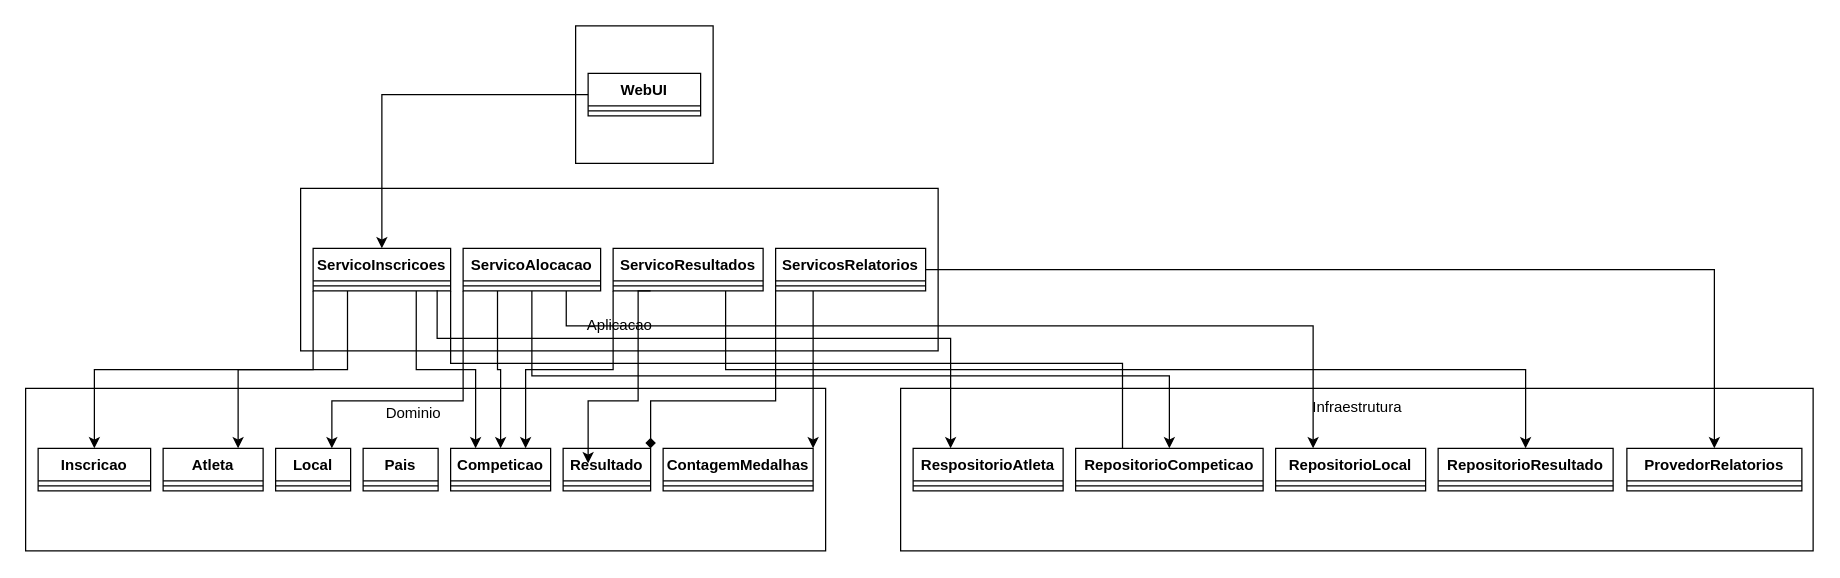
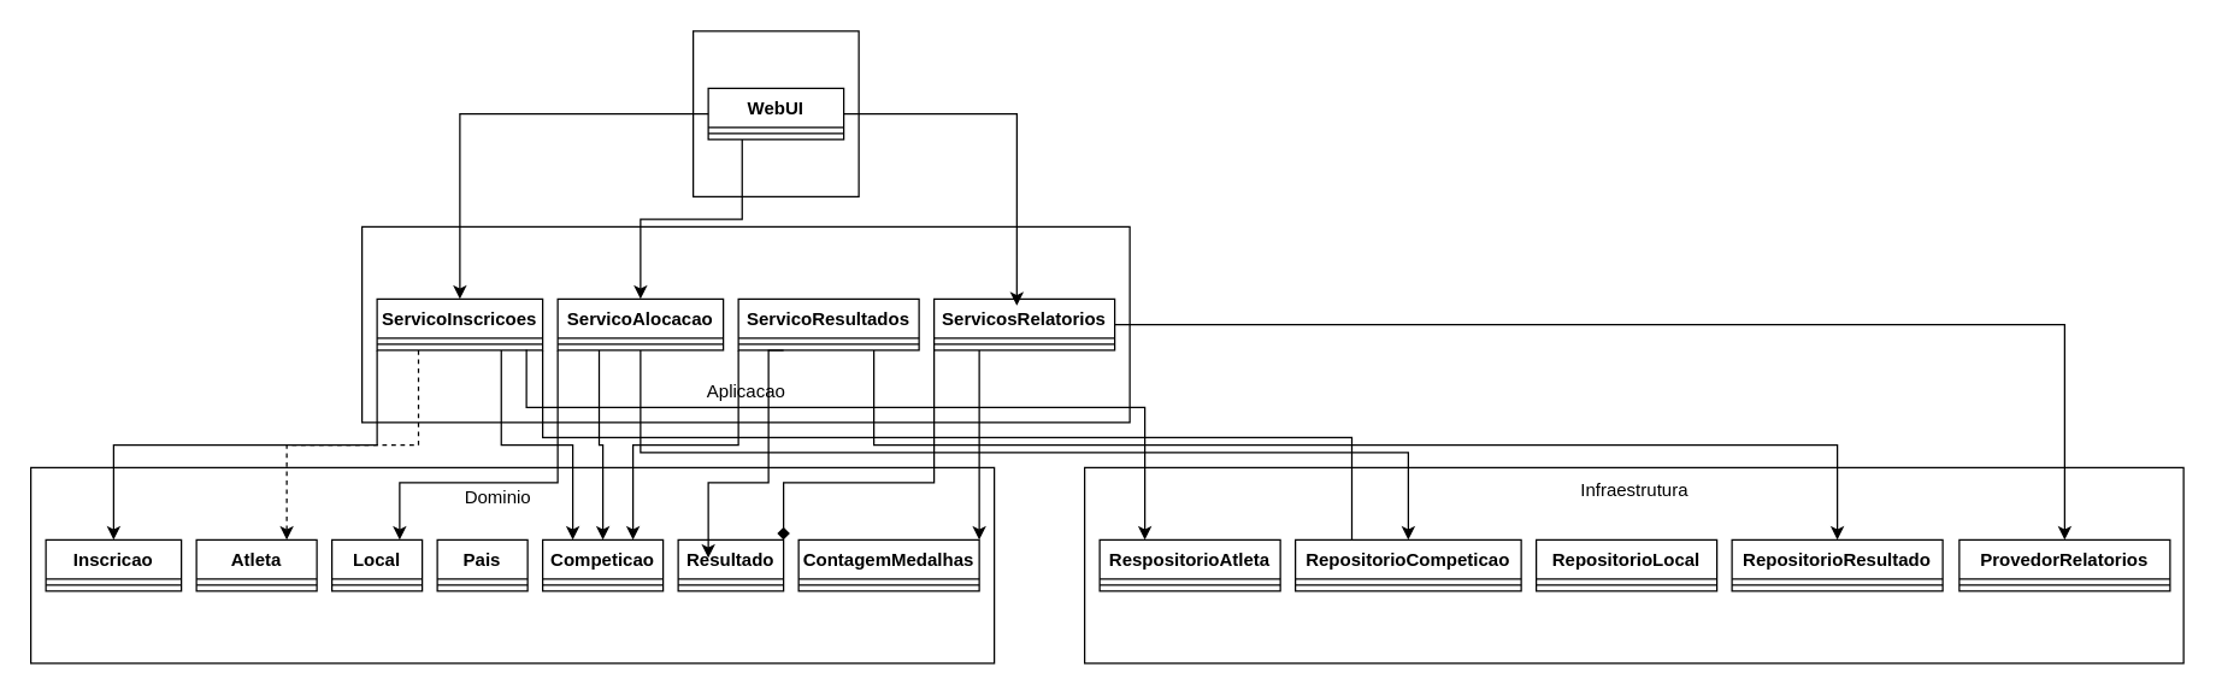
  <mxCell id="0" />
  <mxCell id="1" parent="0" />
  <mxCell id="2" value="" style="whiteSpace=wrap;html=1;aspect=fixed;" vertex="1" parent="1"><mxGeometry x="460" y="20" width="110" height="110" as="geometry" /></mxCell>
  <mxCell id="3" value="WebUI" style="swimlane;fontStyle=1;align=center;verticalAlign=top;childLayout=stackLayout;horizontal=1;startSize=26;horizontalStack=0;resizeParent=1;resizeParentMax=0;resizeLast=0;collapsible=1;marginBottom=0;whiteSpace=wrap;html=1;" vertex="1" parent="1"><mxGeometry x="470" y="58" width="90" height="34" as="geometry" /></mxCell>
  <mxCell id="4" value="" style="line;strokeWidth=1;fillColor=none;align=left;verticalAlign=middle;spacingTop=-1;spacingLeft=3;spacingRight=3;rotatable=0;labelPosition=right;points=[];portConstraint=eastwest;strokeColor=inherit;" vertex="1" parent="3"><mxGeometry y="26" width="90" height="8" as="geometry" /></mxCell>
  <mxCell id="5" value="" style="rounded=0;whiteSpace=wrap;html=1;" vertex="1" parent="1"><mxGeometry x="240" y="150" width="510" height="130" as="geometry" /></mxCell>
  <mxCell id="6" value="ServicoInscricoes" style="swimlane;fontStyle=1;align=center;verticalAlign=top;childLayout=stackLayout;horizontal=1;startSize=26;horizontalStack=0;resizeParent=1;resizeParentMax=0;resizeLast=0;collapsible=1;marginBottom=0;whiteSpace=wrap;html=1;" vertex="1" parent="1"><mxGeometry x="250" y="198" width="110" height="34" as="geometry"><mxRectangle x="80" y="328" width="130" height="30" as="alternateBounds" /></mxGeometry></mxCell>
  <mxCell id="7" value="" style="line;strokeWidth=1;fillColor=none;align=left;verticalAlign=middle;spacingTop=-1;spacingLeft=3;spacingRight=3;rotatable=0;labelPosition=right;points=[];portConstraint=eastwest;strokeColor=inherit;" vertex="1" parent="6"><mxGeometry y="26" width="110" height="8" as="geometry" /></mxCell>
  <mxCell id="8" value="Aplicacao" style="text;html=1;align=center;verticalAlign=middle;resizable=0;points=[];autosize=1;strokeColor=none;fillColor=none;" vertex="1" parent="1"><mxGeometry x="455" y="245" width="80" height="30" as="geometry" /></mxCell>
  <mxCell id="9" value="ServicoAlocacao" style="swimlane;fontStyle=1;align=center;verticalAlign=top;childLayout=stackLayout;horizontal=1;startSize=26;horizontalStack=0;resizeParent=1;resizeParentMax=0;resizeLast=0;collapsible=1;marginBottom=0;whiteSpace=wrap;html=1;" vertex="1" parent="1"><mxGeometry x="370" y="198" width="110" height="34" as="geometry" /></mxCell>
  <mxCell id="10" value="" style="line;strokeWidth=1;fillColor=none;align=left;verticalAlign=middle;spacingTop=-1;spacingLeft=3;spacingRight=3;rotatable=0;labelPosition=right;points=[];portConstraint=eastwest;strokeColor=inherit;" vertex="1" parent="9"><mxGeometry y="26" width="110" height="8" as="geometry" /></mxCell>
  <mxCell id="11" value="ServicoResultados" style="swimlane;fontStyle=1;align=center;verticalAlign=top;childLayout=stackLayout;horizontal=1;startSize=26;horizontalStack=0;resizeParent=1;resizeParentMax=0;resizeLast=0;collapsible=1;marginBottom=0;whiteSpace=wrap;html=1;" vertex="1" parent="1"><mxGeometry x="490" y="198" width="120" height="34" as="geometry" /></mxCell>
  <mxCell id="12" value="" style="line;strokeWidth=1;fillColor=none;align=left;verticalAlign=middle;spacingTop=-1;spacingLeft=3;spacingRight=3;rotatable=0;labelPosition=right;points=[];portConstraint=eastwest;strokeColor=inherit;" vertex="1" parent="11"><mxGeometry y="26" width="120" height="8" as="geometry" /></mxCell>
  <mxCell id="13" value="ServicosRelatorios" style="swimlane;fontStyle=1;align=center;verticalAlign=top;childLayout=stackLayout;horizontal=1;startSize=26;horizontalStack=0;resizeParent=1;resizeParentMax=0;resizeLast=0;collapsible=1;marginBottom=0;whiteSpace=wrap;html=1;" vertex="1" parent="1"><mxGeometry x="620" y="198" width="120" height="34" as="geometry" /></mxCell>
  <mxCell id="14" value="" style="line;strokeWidth=1;fillColor=none;align=left;verticalAlign=middle;spacingTop=-1;spacingLeft=3;spacingRight=3;rotatable=0;labelPosition=right;points=[];portConstraint=eastwest;strokeColor=inherit;" vertex="1" parent="13"><mxGeometry y="26" width="120" height="8" as="geometry" /></mxCell>
  <mxCell id="15" value="" style="rounded=0;whiteSpace=wrap;html=1;" vertex="1" parent="1"><mxGeometry x="20" y="310" width="640" height="130" as="geometry" /></mxCell>
  <mxCell id="16" value="Inscricao" style="swimlane;fontStyle=1;align=center;verticalAlign=top;childLayout=stackLayout;horizontal=1;startSize=26;horizontalStack=0;resizeParent=1;resizeParentMax=0;resizeLast=0;collapsible=1;marginBottom=0;whiteSpace=wrap;html=1;" vertex="1" parent="1"><mxGeometry x="30" y="358" width="90" height="34" as="geometry"><mxRectangle x="80" y="328" width="130" height="30" as="alternateBounds" /></mxGeometry></mxCell>
  <mxCell id="17" value="" style="line;strokeWidth=1;fillColor=none;align=left;verticalAlign=middle;spacingTop=-1;spacingLeft=3;spacingRight=3;rotatable=0;labelPosition=right;points=[];portConstraint=eastwest;strokeColor=inherit;" vertex="1" parent="16"><mxGeometry y="26" width="90" height="8" as="geometry" /></mxCell>
  <mxCell id="18" value="Dominio" style="text;html=1;align=center;verticalAlign=middle;resizable=0;points=[];autosize=1;strokeColor=none;fillColor=none;" vertex="1" parent="1"><mxGeometry x="295" y="315" width="70" height="30" as="geometry" /></mxCell>
  <mxCell id="19" value="Atleta" style="swimlane;fontStyle=1;align=center;verticalAlign=top;childLayout=stackLayout;horizontal=1;startSize=26;horizontalStack=0;resizeParent=1;resizeParentMax=0;resizeLast=0;collapsible=1;marginBottom=0;whiteSpace=wrap;html=1;" vertex="1" parent="1"><mxGeometry y="358" width="80" height="34" as="geometry" x="130" /></mxCell>
  <mxCell id="20" value="" style="line;strokeWidth=1;fillColor=none;align=left;verticalAlign=middle;spacingTop=-1;spacingLeft=3;spacingRight=3;rotatable=0;labelPosition=right;points=[];portConstraint=eastwest;strokeColor=inherit;" vertex="1" parent="19"><mxGeometry y="26" width="80" height="8" as="geometry" /></mxCell>
  <mxCell id="21" value="Local" style="swimlane;fontStyle=1;align=center;verticalAlign=top;childLayout=stackLayout;horizontal=1;startSize=26;horizontalStack=0;resizeParent=1;resizeParentMax=0;resizeLast=0;collapsible=1;marginBottom=0;whiteSpace=wrap;html=1;" vertex="1" parent="1"><mxGeometry x="220" y="358" width="60" height="34" as="geometry" /></mxCell>
  <mxCell id="22" value="" style="line;strokeWidth=1;fillColor=none;align=left;verticalAlign=middle;spacingTop=-1;spacingLeft=3;spacingRight=3;rotatable=0;labelPosition=right;points=[];portConstraint=eastwest;strokeColor=inherit;" vertex="1" parent="21"><mxGeometry y="26" width="60" height="8" as="geometry" /></mxCell>
  <mxCell id="23" value="Pais" style="swimlane;fontStyle=1;align=center;verticalAlign=top;childLayout=stackLayout;horizontal=1;startSize=26;horizontalStack=0;resizeParent=1;resizeParentMax=0;resizeLast=0;collapsible=1;marginBottom=0;whiteSpace=wrap;html=1;" vertex="1" parent="1"><mxGeometry x="290" y="358" width="60" height="34" as="geometry" /></mxCell>
  <mxCell id="24" value="" style="line;strokeWidth=1;fillColor=none;align=left;verticalAlign=middle;spacingTop=-1;spacingLeft=3;spacingRight=3;rotatable=0;labelPosition=right;points=[];portConstraint=eastwest;strokeColor=inherit;" vertex="1" parent="23"><mxGeometry y="26" width="60" height="8" as="geometry" /></mxCell>
  <mxCell id="25" value="Competicao" style="swimlane;fontStyle=1;align=center;verticalAlign=top;childLayout=stackLayout;horizontal=1;startSize=26;horizontalStack=0;resizeParent=1;resizeParentMax=0;resizeLast=0;collapsible=1;marginBottom=0;whiteSpace=wrap;html=1;" vertex="1" parent="1"><mxGeometry x="360" y="358" width="80" height="34" as="geometry" /></mxCell>
  <mxCell id="26" value="" style="line;strokeWidth=1;fillColor=none;align=left;verticalAlign=middle;spacingTop=-1;spacingLeft=3;spacingRight=3;rotatable=0;labelPosition=right;points=[];portConstraint=eastwest;strokeColor=inherit;" vertex="1" parent="25"><mxGeometry y="26" width="80" height="8" as="geometry" /></mxCell>
  <mxCell id="27" value="Resultado" style="swimlane;fontStyle=1;align=center;verticalAlign=top;childLayout=stackLayout;horizontal=1;startSize=26;horizontalStack=0;resizeParent=1;resizeParentMax=0;resizeLast=0;collapsible=1;marginBottom=0;whiteSpace=wrap;html=1;" vertex="1" parent="1"><mxGeometry x="450" y="358" width="70" height="34" as="geometry" /></mxCell>
  <mxCell id="28" value="" style="line;strokeWidth=1;fillColor=none;align=left;verticalAlign=middle;spacingTop=-1;spacingLeft=3;spacingRight=3;rotatable=0;labelPosition=right;points=[];portConstraint=eastwest;strokeColor=inherit;" vertex="1" parent="27"><mxGeometry y="26" width="70" height="8" as="geometry" /></mxCell>
  <mxCell id="29" value="ContagemMedalhas" style="swimlane;fontStyle=1;align=center;verticalAlign=top;childLayout=stackLayout;horizontal=1;startSize=26;horizontalStack=0;resizeParent=1;resizeParentMax=0;resizeLast=0;collapsible=1;marginBottom=0;whiteSpace=wrap;html=1;" vertex="1" parent="1"><mxGeometry x="530" y="358" width="120" height="34" as="geometry" /></mxCell>
  <mxCell id="30" value="" style="line;strokeWidth=1;fillColor=none;align=left;verticalAlign=middle;spacingTop=-1;spacingLeft=3;spacingRight=3;rotatable=0;labelPosition=right;points=[];portConstraint=eastwest;strokeColor=inherit;" vertex="1" parent="29"><mxGeometry y="26" width="120" height="8" as="geometry" /></mxCell>
  <mxCell id="31" value="" style="rounded=0;whiteSpace=wrap;html=1;" vertex="1" parent="1"><mxGeometry x="720" y="310" width="730" height="130" as="geometry" /></mxCell>
  <mxCell id="32" value="RespositorioAtleta" style="swimlane;fontStyle=1;align=center;verticalAlign=top;childLayout=stackLayout;horizontal=1;startSize=26;horizontalStack=0;resizeParent=1;resizeParentMax=0;resizeLast=0;collapsible=1;marginBottom=0;whiteSpace=wrap;html=1;" vertex="1" parent="1"><mxGeometry x="730" y="358" width="120" height="34" as="geometry"><mxRectangle x="80" y="328" width="130" height="30" as="alternateBounds" /></mxGeometry></mxCell>
  <mxCell id="33" value="" style="line;strokeWidth=1;fillColor=none;align=left;verticalAlign=middle;spacingTop=-1;spacingLeft=3;spacingRight=3;rotatable=0;labelPosition=right;points=[];portConstraint=eastwest;strokeColor=inherit;" vertex="1" parent="32"><mxGeometry y="26" width="120" height="8" as="geometry" /></mxCell>
  <mxCell id="34" value="Infraestrutura" style="text;html=1;align=center;verticalAlign=middle;resizable=0;points=[];autosize=1;strokeColor=none;fillColor=none;" vertex="1" parent="1"><mxGeometry x="1040" y="310" width="90" height="30" as="geometry" /></mxCell>
  <mxCell id="35" value="RepositorioCompeticao" style="swimlane;fontStyle=1;align=center;verticalAlign=top;childLayout=stackLayout;horizontal=1;startSize=26;horizontalStack=0;resizeParent=1;resizeParentMax=0;resizeLast=0;collapsible=1;marginBottom=0;whiteSpace=wrap;html=1;" vertex="1" parent="1"><mxGeometry x="860" y="358" width="150" height="34" as="geometry" /></mxCell>
  <mxCell id="36" value="" style="line;strokeWidth=1;fillColor=none;align=left;verticalAlign=middle;spacingTop=-1;spacingLeft=3;spacingRight=3;rotatable=0;labelPosition=right;points=[];portConstraint=eastwest;strokeColor=inherit;" vertex="1" parent="35"><mxGeometry y="26" width="150" height="8" as="geometry" /></mxCell>
  <mxCell id="37" value="RepositorioLocal" style="swimlane;fontStyle=1;align=center;verticalAlign=top;childLayout=stackLayout;horizontal=1;startSize=26;horizontalStack=0;resizeParent=1;resizeParentMax=0;resizeLast=0;collapsible=1;marginBottom=0;whiteSpace=wrap;html=1;" vertex="1" parent="1"><mxGeometry x="1020" y="358" width="120" height="34" as="geometry" /></mxCell>
  <mxCell id="38" value="" style="line;strokeWidth=1;fillColor=none;align=left;verticalAlign=middle;spacingTop=-1;spacingLeft=3;spacingRight=3;rotatable=0;labelPosition=right;points=[];portConstraint=eastwest;strokeColor=inherit;" vertex="1" parent="37"><mxGeometry y="26" width="120" height="8" as="geometry" /></mxCell>
  <mxCell id="39" value="RepositorioResultado" style="swimlane;fontStyle=1;align=center;verticalAlign=top;childLayout=stackLayout;horizontal=1;startSize=26;horizontalStack=0;resizeParent=1;resizeParentMax=0;resizeLast=0;collapsible=1;marginBottom=0;whiteSpace=wrap;html=1;" vertex="1" parent="1"><mxGeometry x="1150" y="358" width="140" height="34" as="geometry" /></mxCell>
  <mxCell id="40" value="" style="line;strokeWidth=1;fillColor=none;align=left;verticalAlign=middle;spacingTop=-1;spacingLeft=3;spacingRight=3;rotatable=0;labelPosition=right;points=[];portConstraint=eastwest;strokeColor=inherit;" vertex="1" parent="39"><mxGeometry y="26" width="140" height="8" as="geometry" /></mxCell>
  <mxCell id="41" value="ProvedorRelatorios" style="swimlane;fontStyle=1;align=center;verticalAlign=top;childLayout=stackLayout;horizontal=1;startSize=26;horizontalStack=0;resizeParent=1;resizeParentMax=0;resizeLast=0;collapsible=1;marginBottom=0;whiteSpace=wrap;html=1;" vertex="1" parent="1"><mxGeometry x="1301" y="358" width="140" height="34" as="geometry" /></mxCell>
  <mxCell id="42" value="" style="line;strokeWidth=1;fillColor=none;align=left;verticalAlign=middle;spacingTop=-1;spacingLeft=3;spacingRight=3;rotatable=0;labelPosition=right;points=[];portConstraint=eastwest;strokeColor=inherit;" vertex="1" parent="41"><mxGeometry y="26" width="140" height="8" as="geometry" /></mxCell>
+ <mxCell id="43" style="edgeStyle=orthogonalEdgeStyle;rounded=0;orthogonalLoop=1;jettySize=auto;html=1;exitX=1;exitY=0.5;exitDx=0;exitDy=0;entryX=0.458;entryY=0.127;entryDx=0;entryDy=0;entryPerimeter=0;" edge="1" parent="1" source="3" target="13"><mxGeometry relative="1" as="geometry" /></mxCell>
+ <mxCell id="44" style="edgeStyle=orthogonalEdgeStyle;rounded=0;orthogonalLoop=1;jettySize=auto;html=1;exitX=0.25;exitY=1;exitDx=0;exitDy=0;" edge="1" parent="1" source="3" target="9"><mxGeometry relative="1" as="geometry" /></mxCell>
  <mxCell id="45" style="edgeStyle=orthogonalEdgeStyle;rounded=0;orthogonalLoop=1;jettySize=auto;html=1;exitX=0;exitY=0.5;exitDx=0;exitDy=0;entryX=0.5;entryY=0;entryDx=0;entryDy=0;" edge="1" parent="1" source="3" target="6"><mxGeometry relative="1" as="geometry" /></mxCell>
  <mxCell id="46" style="edgeStyle=orthogonalEdgeStyle;rounded=0;orthogonalLoop=1;jettySize=auto;html=1;exitX=0;exitY=1;exitDx=0;exitDy=0;entryX=0.5;entryY=0;entryDx=0;entryDy=0;" edge="1" parent="1" source="6" target="16"><mxGeometry relative="1" as="geometry" /></mxCell>
- <mxCell id="47" style="edgeStyle=orthogonalEdgeStyle;rounded=0;orthogonalLoop=1;jettySize=auto;html=1;exitX=0.25;exitY=1;exitDx=0;exitDy=0;entryX=0.75;entryY=0;entryDx=0;entryDy=0;" edge="1" parent="1" source="6" target="19"><mxGeometry relative="1" as="geometry" /></mxCell>
+ <mxCell id="47" style="edgeStyle=orthogonalEdgeStyle;rounded=0;orthogonalLoop=1;jettySize=auto;html=1;exitX=0.25;exitY=1;exitDx=0;exitDy=0;entryX=0.75;entryY=0;entryDx=0;entryDy=0;dashed=1;" edge="1" parent="1" source="6" target="19"><mxGeometry relative="1" as="geometry" /></mxCell>
  <mxCell id="48" style="edgeStyle=orthogonalEdgeStyle;rounded=0;orthogonalLoop=1;jettySize=auto;html=1;exitX=0.75;exitY=1;exitDx=0;exitDy=0;entryX=0.25;entryY=0;entryDx=0;entryDy=0;" edge="1" parent="1" source="6" target="25"><mxGeometry relative="1" as="geometry" /></mxCell>
  <mxCell id="49" style="edgeStyle=orthogonalEdgeStyle;rounded=0;orthogonalLoop=1;jettySize=auto;html=1;exitX=0;exitY=1;exitDx=0;exitDy=0;entryX=0.75;entryY=0;entryDx=0;entryDy=0;" edge="1" parent="1" source="9" target="21"><mxGeometry relative="1" as="geometry"><Array as="points"><mxPoint x="370" y="320" /><mxPoint x="265" y="320" /></Array></mxGeometry></mxCell>
  <mxCell id="50" style="edgeStyle=orthogonalEdgeStyle;rounded=0;orthogonalLoop=1;jettySize=auto;html=1;exitX=0.25;exitY=1;exitDx=0;exitDy=0;entryX=0.5;entryY=0;entryDx=0;entryDy=0;" edge="1" parent="1" source="9" target="25"><mxGeometry relative="1" as="geometry" /></mxCell>
  <mxCell id="51" style="edgeStyle=orthogonalEdgeStyle;rounded=0;orthogonalLoop=1;jettySize=auto;html=1;exitX=0;exitY=1;exitDx=0;exitDy=0;entryX=0.75;entryY=0;entryDx=0;entryDy=0;" edge="1" parent="1" source="11" target="25"><mxGeometry relative="1" as="geometry" /></mxCell>
  <mxCell id="52" style="edgeStyle=orthogonalEdgeStyle;rounded=0;orthogonalLoop=1;jettySize=auto;html=1;exitX=0.25;exitY=1;exitDx=0;exitDy=0;entryX=0.286;entryY=0.353;entryDx=0;entryDy=0;entryPerimeter=0;" edge="1" parent="1" source="11" target="27"><mxGeometry relative="1" as="geometry"><Array as="points"><mxPoint x="510" y="232" /><mxPoint x="510" y="320" /><mxPoint x="470" y="320" /></Array></mxGeometry></mxCell>
  <mxCell id="53" style="edgeStyle=orthogonalEdgeStyle;rounded=0;orthogonalLoop=1;jettySize=auto;html=1;exitX=0;exitY=1;exitDx=0;exitDy=0;entryX=1;entryY=0;entryDx=0;entryDy=0;endArrow=diamond;" edge="1" parent="1" source="13" target="27"><mxGeometry relative="1" as="geometry"><Array as="points"><mxPoint x="620" y="320" /><mxPoint x="520" y="320" /></Array></mxGeometry></mxCell>
  <mxCell id="54" style="edgeStyle=orthogonalEdgeStyle;rounded=0;orthogonalLoop=1;jettySize=auto;html=1;exitX=0.25;exitY=1;exitDx=0;exitDy=0;entryX=1;entryY=0;entryDx=0;entryDy=0;" edge="1" parent="1" source="13" target="29"><mxGeometry relative="1" as="geometry" /></mxCell>
  <mxCell id="55" style="edgeStyle=orthogonalEdgeStyle;rounded=0;orthogonalLoop=1;jettySize=auto;html=1;exitX=0.902;exitY=0.938;exitDx=0;exitDy=0;entryX=0.25;entryY=0;entryDx=0;entryDy=0;exitPerimeter=0;" edge="1" parent="1" source="7" target="32"><mxGeometry relative="1" as="geometry"><Array as="points"><mxPoint x="349" y="270" /><mxPoint x="760" y="270" /></Array></mxGeometry></mxCell>
  <mxCell id="56" style="edgeStyle=orthogonalEdgeStyle;rounded=0;orthogonalLoop=1;jettySize=auto;html=1;exitX=1;exitY=1;exitDx=0;exitDy=0;entryX=0.25;entryY=0;entryDx=0;entryDy=0;endArrow=none;" edge="1" parent="1" source="6" target="35"><mxGeometry relative="1" as="geometry"><Array as="points"><mxPoint x="360" y="290" /><mxPoint x="898" y="290" /></Array></mxGeometry></mxCell>
  <mxCell id="57" style="edgeStyle=orthogonalEdgeStyle;rounded=0;orthogonalLoop=1;jettySize=auto;html=1;exitX=0.5;exitY=1;exitDx=0;exitDy=0;entryX=0.5;entryY=0;entryDx=0;entryDy=0;" edge="1" parent="1" source="9" target="35"><mxGeometry relative="1" as="geometry"><Array as="points"><mxPoint x="425" y="300" /><mxPoint x="935" y="300" /></Array></mxGeometry></mxCell>
- <mxCell id="58" style="edgeStyle=orthogonalEdgeStyle;rounded=0;orthogonalLoop=1;jettySize=auto;html=1;exitX=0.75;exitY=1;exitDx=0;exitDy=0;entryX=0.25;entryY=0;entryDx=0;entryDy=0;" edge="1" parent="1" source="9" target="37"><mxGeometry relative="1" as="geometry"><Array as="points"><mxPoint x="453" y="260" /><mxPoint x="1050" y="260" /></Array></mxGeometry></mxCell>
  <mxCell id="59" style="edgeStyle=orthogonalEdgeStyle;rounded=0;orthogonalLoop=1;jettySize=auto;html=1;exitX=0.75;exitY=1;exitDx=0;exitDy=0;entryX=0.5;entryY=0;entryDx=0;entryDy=0;" edge="1" parent="1" source="11" target="39"><mxGeometry relative="1" as="geometry" /></mxCell>
  <mxCell id="60" style="edgeStyle=orthogonalEdgeStyle;rounded=0;orthogonalLoop=1;jettySize=auto;html=1;exitX=1;exitY=0.5;exitDx=0;exitDy=0;entryX=0.5;entryY=0;entryDx=0;entryDy=0;" edge="1" parent="1" source="13" target="41"><mxGeometry relative="1" as="geometry" /></mxCell>
